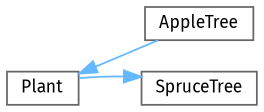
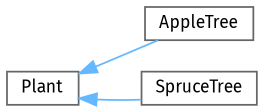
  digraph {
    fontname="Fira Sans"
    rankdir=LR
    node [color=grey40 fillcolor=white fontname="Fira Sans" fontsize=10 shape=box style=filled]
    edge [color=steelblue1 dir=back fontname="Fira Sans" fontsize=10 labelfontname=Helvetica labelfontsize=10 style=solid]
    n1 [height=0.2 label=Plant width=0.4]
    n2 [height=0.2 label=AppleTree width=0.4]
    n3 [height=0.2 label=SpruceTree width=0.4]
    n1 -> n2
-   n3 -> n1
+   n1 -> n3
  }
